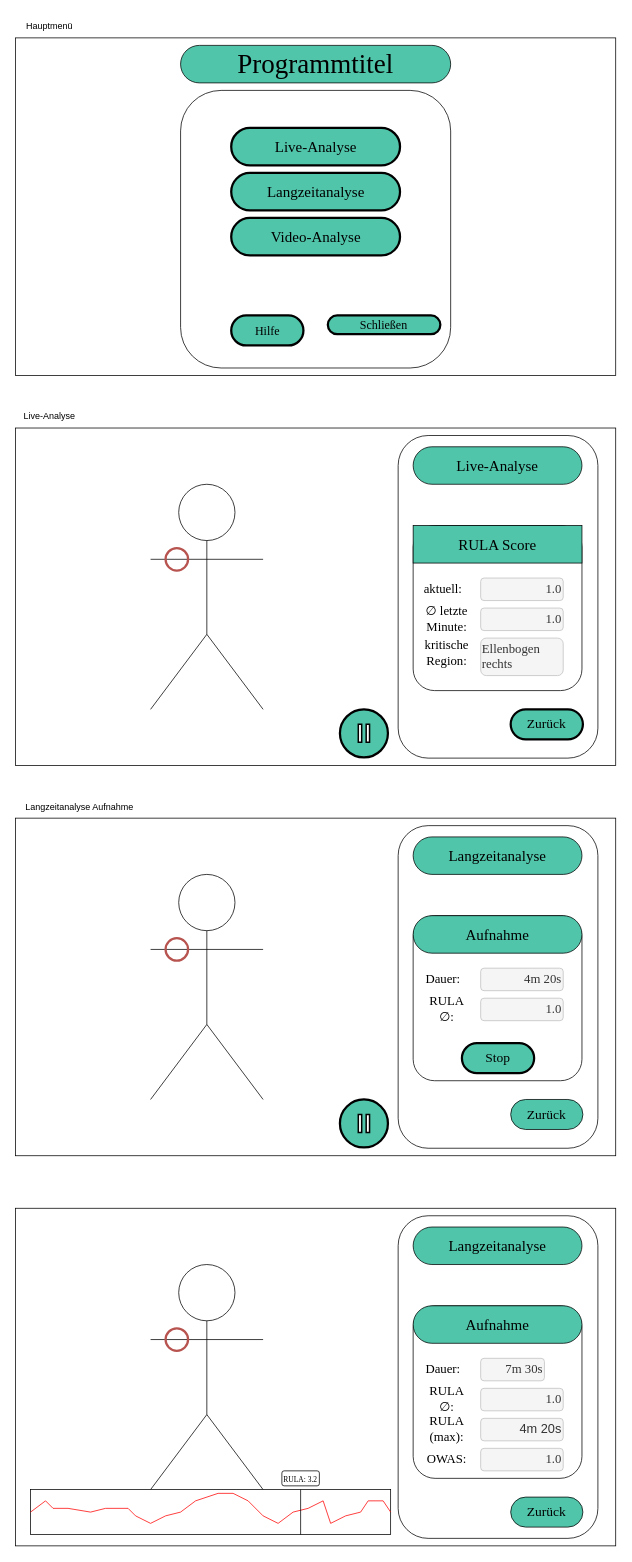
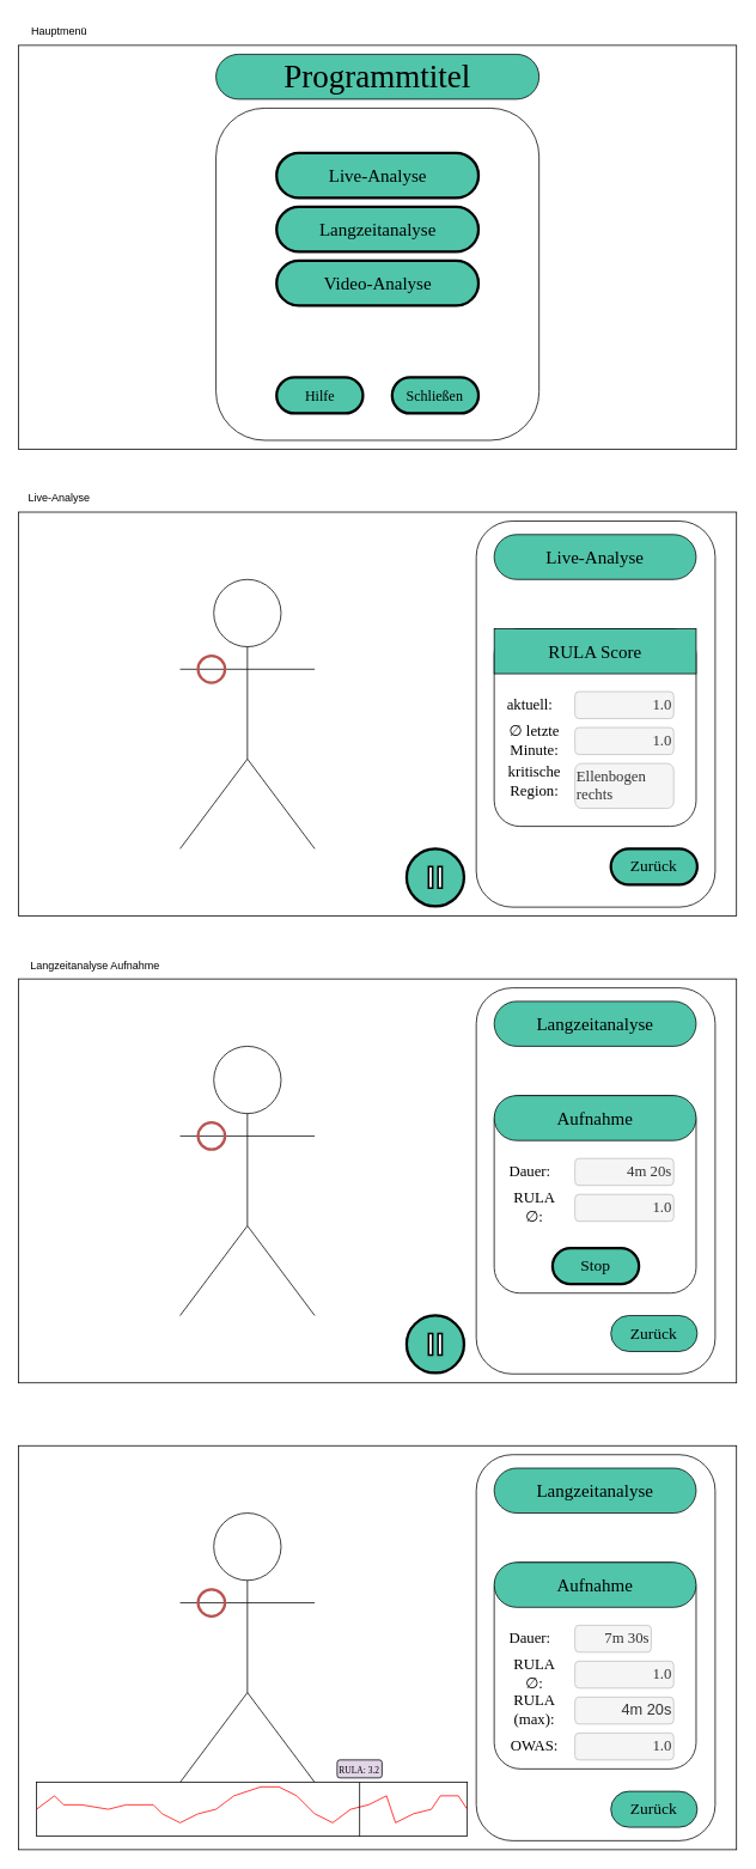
  <mxCell id="0" />
  <mxCell id="1" parent="0" />
  <mxCell id="2" value="" style="rounded=0;whiteSpace=wrap;html=1;fillColor=#FFFFFF;" parent="1" vertex="1"><mxGeometry x="20" y="50" width="800" height="450" as="geometry" /></mxCell>
  <mxCell id="3" value="" style="rounded=1;whiteSpace=wrap;html=1;strokeWidth=1;" parent="1" vertex="1"><mxGeometry x="240" y="120" width="360" height="370" as="geometry" /></mxCell>
  <mxCell id="4" value="&lt;font face=&quot;Tahoma&quot; style=&quot;font-size: 36px;&quot;&gt;Programmtitel&lt;/font&gt;" style="text;html=1;align=center;verticalAlign=middle;whiteSpace=wrap;rounded=1;fillColor=#50C5AA;arcSize=50;strokeColor=default;strokeWidth=1;" parent="1" vertex="1"><mxGeometry x="240" y="60" width="360" height="50" as="geometry" /></mxCell>
  <mxCell id="5" value="&lt;font style=&quot;font-size: 20px;&quot; face=&quot;Tahoma&quot;&gt;Live-Analyse&lt;/font&gt;" style="rounded=1;whiteSpace=wrap;html=1;arcSize=50;gradientColor=none;fillColor=#50C5AA;gradientDirection=north;fillStyle=auto;strokeWidth=3;" parent="1" vertex="1"><mxGeometry x="307.5" y="170" width="225" height="50" as="geometry" /></mxCell>
  <mxCell id="6" value="&lt;font style=&quot;font-size: 20px;&quot; face=&quot;Tahoma&quot;&gt;Langzeitanalyse&lt;/font&gt;" style="rounded=1;whiteSpace=wrap;html=1;arcSize=50;gradientColor=none;fillColor=#50C5AA;gradientDirection=north;fillStyle=auto;strokeWidth=3;" parent="1" vertex="1"><mxGeometry x="307.5" y="230" width="225" height="50" as="geometry" /></mxCell>
  <mxCell id="7" value="&lt;font style=&quot;font-size: 20px;&quot; face=&quot;Tahoma&quot;&gt;Video-Analyse&lt;/font&gt;" style="rounded=1;whiteSpace=wrap;html=1;arcSize=50;gradientColor=none;fillColor=#50C5AA;gradientDirection=north;fillStyle=auto;strokeWidth=3;" parent="1" vertex="1"><mxGeometry x="307.5" y="290" width="225" height="50" as="geometry" /></mxCell>
  <mxCell id="8" value="&lt;font style=&quot;font-size: 16px;&quot; face=&quot;Tahoma&quot;&gt;Hilfe&lt;/font&gt;" style="rounded=1;whiteSpace=wrap;html=1;arcSize=50;gradientColor=none;fillColor=#50C5AA;gradientDirection=north;fillStyle=auto;strokeWidth=3;" parent="1" vertex="1"><mxGeometry x="307.5" y="420" width="96.25" height="40" as="geometry" /></mxCell>
- <mxCell id="9" value="&lt;font style=&quot;font-size: 16px;&quot; face=&quot;Tahoma&quot;&gt;Schließen&lt;/font&gt;" style="rounded=1;whiteSpace=wrap;html=1;arcSize=50;gradientColor=none;fillColor=#50C5AA;gradientDirection=north;fillStyle=auto;strokeWidth=3;" parent="1" vertex="1"><mxGeometry x="436.25" y="420" width="150" height="25" as="geometry" /></mxCell>
+ <mxCell id="9" value="&lt;font style=&quot;font-size: 16px;&quot; face=&quot;Tahoma&quot;&gt;Schließen&lt;/font&gt;" style="rounded=1;whiteSpace=wrap;html=1;arcSize=50;gradientColor=none;fillColor=#50C5AA;gradientDirection=north;fillStyle=auto;strokeWidth=3;" parent="1" vertex="1"><mxGeometry x="436.25" y="420" width="96.25" height="40" as="geometry" /></mxCell>
  <mxCell id="10" value="Hauptmenü" style="text;html=1;align=center;verticalAlign=middle;resizable=0;points=[];autosize=1;strokeColor=none;fillColor=none;" parent="1" vertex="1"><mxGeometry x="20" y="20" width="90" height="30" as="geometry" /></mxCell>
  <mxCell id="11" value="" style="rounded=0;whiteSpace=wrap;html=1;" parent="1" vertex="1"><mxGeometry x="20" y="570" width="800" height="450" as="geometry" /></mxCell>
  <mxCell id="12" value="Live-Analyse" style="text;html=1;align=center;verticalAlign=middle;resizable=0;points=[];autosize=1;strokeColor=none;fillColor=none;" parent="1" vertex="1"><mxGeometry x="20" y="540" width="90" height="30" as="geometry" /></mxCell>
  <mxCell id="13" value="" style="shape=umlActor;verticalLabelPosition=bottom;verticalAlign=top;html=1;outlineConnect=0;" parent="1" vertex="1"><mxGeometry x="200" y="645" width="150" height="300" as="geometry" /></mxCell>
  <mxCell id="14" value="" style="rounded=1;whiteSpace=wrap;html=1;strokeWidth=1;" parent="1" vertex="1"><mxGeometry x="530" y="580" width="266.25" height="430" as="geometry" /></mxCell>
  <mxCell id="15" value="&lt;font style=&quot;font-size: 20px;&quot; face=&quot;Tahoma&quot;&gt;Live-Analyse&lt;/font&gt;" style="rounded=1;whiteSpace=wrap;html=1;arcSize=50;gradientColor=none;fillColor=#50C5AA;gradientDirection=north;fillStyle=auto;strokeWidth=1;" parent="1" vertex="1"><mxGeometry x="550" y="595" width="225" height="50" as="geometry" /></mxCell>
  <mxCell id="16" value="" style="rounded=1;whiteSpace=wrap;html=1;arcSize=13;gradientColor=none;fillColor=none;gradientDirection=north;fillStyle=auto;strokeWidth=1;" parent="1" vertex="1"><mxGeometry x="550" y="700" width="225" height="220" as="geometry" /></mxCell>
  <mxCell id="17" value="&lt;font style=&quot;font-size: 20px;&quot; face=&quot;Tahoma&quot;&gt;RULA Score&lt;br&gt;&lt;/font&gt;" style="whiteSpace=wrap;html=1;arcSize=50;gradientColor=none;fillColor=#50C5AA;gradientDirection=north;fillStyle=auto;strokeWidth=1;rounded=0;" parent="1" vertex="1"><mxGeometry x="550" y="700" width="225" height="50" as="geometry" /></mxCell>
  <mxCell id="18" value="&lt;font face=&quot;Tahoma&quot; style=&quot;font-size: 17px;&quot;&gt;aktuell:&lt;/font&gt;" style="text;html=1;strokeColor=none;fillColor=none;align=center;verticalAlign=middle;whiteSpace=wrap;rounded=0;" parent="1" vertex="1"><mxGeometry x="560" y="770" width="60" height="30" as="geometry" /></mxCell>
  <mxCell id="19" value="&lt;div&gt;&lt;font face=&quot;Tahoma&quot; style=&quot;font-size: 17px;&quot;&gt;∅&lt;font style=&quot;font-size: 17px;&quot;&gt; le&lt;/font&gt;&lt;font style=&quot;font-size: 17px;&quot;&gt;tzte&lt;/font&gt;&lt;/font&gt;&lt;/div&gt;&lt;div&gt;&lt;font face=&quot;Tahoma&quot; style=&quot;font-size: 17px;&quot;&gt;&lt;font style=&quot;font-size: 17px;&quot;&gt;Minute:&lt;/font&gt;&lt;/font&gt;&lt;/div&gt;" style="text;html=1;strokeColor=none;fillColor=none;align=center;verticalAlign=middle;whiteSpace=wrap;rounded=0;" parent="1" vertex="1"><mxGeometry x="560" y="805" width="70" height="40" as="geometry" /></mxCell>
  <mxCell id="20" value="&lt;div align=&quot;right&quot;&gt;&lt;font face=&quot;Tahoma&quot; style=&quot;font-size: 17px;&quot;&gt;1.0&lt;/font&gt;&lt;/div&gt;" style="text;html=1;strokeColor=#BFBFBF;fillColor=#f5f5f5;align=right;verticalAlign=middle;whiteSpace=wrap;rounded=1;fontColor=#333333;" parent="1" vertex="1"><mxGeometry x="640" y="770" width="110" height="30" as="geometry" /></mxCell>
  <mxCell id="21" value="&lt;div align=&quot;right&quot;&gt;&lt;font face=&quot;Tahoma&quot; style=&quot;font-size: 17px;&quot;&gt;1.0&lt;/font&gt;&lt;/div&gt;" style="text;html=1;strokeColor=#BFBFBF;fillColor=#f5f5f5;align=right;verticalAlign=middle;whiteSpace=wrap;rounded=1;fontColor=#333333;" parent="1" vertex="1"><mxGeometry x="640" y="810" width="110" height="30" as="geometry" /></mxCell>
  <mxCell id="22" value="" style="ellipse;whiteSpace=wrap;html=1;fillColor=none;strokeColor=#b85450;strokeWidth=3;" parent="1" vertex="1"><mxGeometry x="220" y="730" width="30" height="30" as="geometry" /></mxCell>
  <mxCell id="23" value="&lt;font face=&quot;Tahoma&quot; style=&quot;font-size: 17px;&quot;&gt;kritische Region&lt;font style=&quot;font-size: 17px;&quot;&gt;&lt;font style=&quot;font-size: 17px;&quot;&gt;:&lt;br&gt;&lt;/font&gt;&lt;/font&gt;&lt;/font&gt;" style="text;html=1;strokeColor=none;fillColor=none;align=center;verticalAlign=middle;whiteSpace=wrap;rounded=0;" parent="1" vertex="1"><mxGeometry x="560" y="850" width="70" height="40" as="geometry" /></mxCell>
  <mxCell id="24" value="&lt;div align=&quot;left&quot;&gt;&lt;font face=&quot;Tahoma&quot; style=&quot;font-size: 17px;&quot;&gt;Ellenbogen rechts&lt;br&gt;&lt;/font&gt;&lt;/div&gt;" style="text;html=1;strokeColor=#BFBFBF;fillColor=#f5f5f5;align=left;verticalAlign=middle;whiteSpace=wrap;rounded=1;fontColor=#333333;" parent="1" vertex="1"><mxGeometry x="640" y="850" width="110" height="50" as="geometry" /></mxCell>
  <mxCell id="25" value="&lt;font style=&quot;font-size: 18px;&quot; face=&quot;Tahoma&quot;&gt;Zurück&lt;/font&gt;" style="rounded=1;whiteSpace=wrap;html=1;arcSize=50;gradientColor=none;fillColor=#50C5AA;gradientDirection=north;fillStyle=auto;strokeWidth=3;" parent="1" vertex="1"><mxGeometry x="680" y="945" width="96.25" height="40" as="geometry" /></mxCell>
  <mxCell id="26" value="" style="ellipse;whiteSpace=wrap;html=1;aspect=fixed;fillColor=#50C5AA;strokeWidth=3;" parent="1" vertex="1"><mxGeometry x="452.38" y="945" width="64" height="64" as="geometry" /></mxCell>
  <mxCell id="27" value="" style="html=1;verticalLabelPosition=bottom;align=center;labelBackgroundColor=#ffffff;verticalAlign=top;strokeWidth=2;strokeColor=#000000;shadow=0;dashed=0;shape=mxgraph.ios7.icons.pause;pointerEvents=1" parent="1" vertex="1"><mxGeometry x="476.88" y="965" width="15" height="24" as="geometry" /></mxCell>
  <mxCell id="28" value="" style="rounded=0;whiteSpace=wrap;html=1;" vertex="1" parent="1"><mxGeometry x="20" y="1090" width="800" height="450" as="geometry" /></mxCell>
  <mxCell id="29" value="&lt;div&gt;Langzeitanalyse Aufnahme&lt;/div&gt;" style="text;html=1;align=center;verticalAlign=middle;resizable=0;points=[];autosize=1;strokeColor=none;fillColor=none;" vertex="1" parent="1"><mxGeometry x="20" y="1060" width="170" height="30" as="geometry" /></mxCell>
  <mxCell id="30" value="" style="shape=umlActor;verticalLabelPosition=bottom;verticalAlign=top;html=1;outlineConnect=0;" vertex="1" parent="1"><mxGeometry x="200" y="1165" width="150" height="300" as="geometry" /></mxCell>
  <mxCell id="31" value="" style="rounded=1;whiteSpace=wrap;html=1;strokeWidth=1;" vertex="1" parent="1"><mxGeometry x="530" y="1100" width="266.25" height="430" as="geometry" /></mxCell>
  <mxCell id="32" value="&lt;font style=&quot;font-size: 20px;&quot; face=&quot;Tahoma&quot;&gt;Langzeitanalyse&lt;/font&gt;" style="rounded=1;whiteSpace=wrap;html=1;arcSize=50;gradientColor=none;fillColor=#50C5AA;gradientDirection=north;fillStyle=auto;strokeWidth=1;" vertex="1" parent="1"><mxGeometry x="550" y="1115" width="225" height="50" as="geometry" /></mxCell>
  <mxCell id="33" value="" style="rounded=1;whiteSpace=wrap;html=1;arcSize=13;gradientColor=none;fillColor=none;gradientDirection=north;fillStyle=auto;strokeWidth=1;" vertex="1" parent="1"><mxGeometry x="550" y="1220" width="225" height="220" as="geometry" /></mxCell>
  <mxCell id="34" value="&lt;font style=&quot;font-size: 20px;&quot; face=&quot;Tahoma&quot;&gt;Aufnahme&lt;/font&gt;" style="rounded=1;whiteSpace=wrap;html=1;arcSize=50;gradientColor=none;fillColor=#50C5AA;gradientDirection=north;fillStyle=auto;strokeWidth=1;" vertex="1" parent="1"><mxGeometry x="550" y="1220" width="225" height="50" as="geometry" /></mxCell>
  <mxCell id="35" value="&lt;font style=&quot;font-size: 17px;&quot; face=&quot;Tahoma&quot;&gt;Dauer:&lt;/font&gt;" style="text;html=1;strokeColor=none;fillColor=none;align=center;verticalAlign=middle;whiteSpace=wrap;rounded=0;" vertex="1" parent="1"><mxGeometry x="560" y="1290" width="60" height="30" as="geometry" /></mxCell>
  <mxCell id="36" value="&lt;div&gt;&lt;font face=&quot;Tahoma&quot; style=&quot;font-size: 17px;&quot;&gt;RULA ∅&lt;font style=&quot;font-size: 17px;&quot;&gt;:&lt;/font&gt;&lt;/font&gt;&lt;/div&gt;" style="text;html=1;strokeColor=none;fillColor=none;align=center;verticalAlign=middle;whiteSpace=wrap;rounded=0;" vertex="1" parent="1"><mxGeometry x="560" y="1325" width="70" height="40" as="geometry" /></mxCell>
  <mxCell id="37" value="&lt;div align=&quot;right&quot;&gt;&lt;font face=&quot;Tahoma&quot; style=&quot;font-size: 17px;&quot;&gt;4m 20s&lt;br&gt;&lt;/font&gt;&lt;/div&gt;" style="text;html=1;strokeColor=#BFBFBF;fillColor=#f5f5f5;align=right;verticalAlign=middle;whiteSpace=wrap;rounded=1;fontColor=#333333;" vertex="1" parent="1"><mxGeometry x="640" y="1290" width="110" height="30" as="geometry" /></mxCell>
  <mxCell id="38" value="&lt;div align=&quot;right&quot;&gt;&lt;font face=&quot;Tahoma&quot; style=&quot;font-size: 17px;&quot;&gt;1.0&lt;/font&gt;&lt;/div&gt;" style="text;html=1;strokeColor=#BFBFBF;fillColor=#f5f5f5;align=right;verticalAlign=middle;whiteSpace=wrap;rounded=1;fontColor=#333333;" vertex="1" parent="1"><mxGeometry x="640" y="1330" width="110" height="30" as="geometry" /></mxCell>
  <mxCell id="39" value="" style="ellipse;whiteSpace=wrap;html=1;fillColor=none;strokeColor=#b85450;strokeWidth=3;" vertex="1" parent="1"><mxGeometry x="220" y="1250" width="30" height="30" as="geometry" /></mxCell>
  <mxCell id="40" value="&lt;font style=&quot;font-size: 18px;&quot; face=&quot;Tahoma&quot;&gt;Zurück&lt;/font&gt;" style="rounded=1;whiteSpace=wrap;html=1;arcSize=50;gradientColor=none;fillColor=#50C5AA;gradientDirection=north;fillStyle=auto;strokeWidth=1;" vertex="1" parent="1"><mxGeometry x="680" y="1465" width="96.25" height="40" as="geometry" /></mxCell>
  <mxCell id="41" value="" style="ellipse;whiteSpace=wrap;html=1;aspect=fixed;fillColor=#50C5AA;strokeWidth=3;" vertex="1" parent="1"><mxGeometry x="452.38" y="1465" width="64" height="64" as="geometry" /></mxCell>
  <mxCell id="42" value="" style="html=1;verticalLabelPosition=bottom;align=center;labelBackgroundColor=#ffffff;verticalAlign=top;strokeWidth=2;strokeColor=#000000;shadow=0;dashed=0;shape=mxgraph.ios7.icons.pause;pointerEvents=1" vertex="1" parent="1"><mxGeometry x="476.88" y="1485" width="15" height="24" as="geometry" /></mxCell>
  <mxCell id="43" value="&lt;font style=&quot;font-size: 18px;&quot; face=&quot;Tahoma&quot;&gt;Stop&lt;/font&gt;" style="rounded=1;whiteSpace=wrap;html=1;arcSize=50;gradientColor=none;fillColor=#50C5AA;gradientDirection=north;fillStyle=auto;strokeWidth=3;" vertex="1" parent="1"><mxGeometry x="615" y="1390" width="96.25" height="40" as="geometry" /></mxCell>
  <mxCell id="44" value="" style="rounded=0;whiteSpace=wrap;html=1;" vertex="1" parent="1"><mxGeometry x="20" y="1610" width="800" height="450" as="geometry" /></mxCell>
  <mxCell id="45" value="" style="shape=umlActor;verticalLabelPosition=bottom;verticalAlign=top;html=1;outlineConnect=0;" vertex="1" parent="1"><mxGeometry x="200" y="1685" width="150" height="300" as="geometry" /></mxCell>
  <mxCell id="46" value="" style="rounded=1;whiteSpace=wrap;html=1;strokeWidth=1;" vertex="1" parent="1"><mxGeometry x="530" y="1620" width="266.25" height="430" as="geometry" /></mxCell>
  <mxCell id="47" value="&lt;font style=&quot;font-size: 20px;&quot; face=&quot;Tahoma&quot;&gt;Langzeitanalyse&lt;/font&gt;" style="rounded=1;whiteSpace=wrap;html=1;arcSize=50;gradientColor=none;fillColor=#50C5AA;gradientDirection=north;fillStyle=auto;strokeWidth=1;" vertex="1" parent="1"><mxGeometry x="550" y="1635" width="225" height="50" as="geometry" /></mxCell>
  <mxCell id="48" value="" style="rounded=1;whiteSpace=wrap;html=1;arcSize=13;gradientColor=none;fillColor=none;gradientDirection=north;fillStyle=auto;strokeWidth=1;" vertex="1" parent="1"><mxGeometry x="550" y="1740" width="225" height="230" as="geometry" /></mxCell>
  <mxCell id="49" value="&lt;font style=&quot;font-size: 20px;&quot; face=&quot;Tahoma&quot;&gt;Aufnahme&lt;/font&gt;" style="rounded=1;whiteSpace=wrap;html=1;arcSize=50;gradientColor=none;fillColor=#50C5AA;gradientDirection=north;fillStyle=auto;strokeWidth=1;" vertex="1" parent="1"><mxGeometry x="550" y="1740" width="225" height="50" as="geometry" /></mxCell>
  <mxCell id="50" value="&lt;font style=&quot;font-size: 17px;&quot; face=&quot;Tahoma&quot;&gt;Dauer:&lt;/font&gt;" style="text;html=1;strokeColor=none;fillColor=none;align=center;verticalAlign=middle;whiteSpace=wrap;rounded=0;" vertex="1" parent="1"><mxGeometry x="560" y="1810" width="60" height="30" as="geometry" /></mxCell>
  <mxCell id="51" value="&lt;div&gt;&lt;font face=&quot;Tahoma&quot; style=&quot;font-size: 17px;&quot;&gt;RULA ∅&lt;font style=&quot;font-size: 17px;&quot;&gt;:&lt;/font&gt;&lt;/font&gt;&lt;/div&gt;" style="text;html=1;strokeColor=none;fillColor=none;align=center;verticalAlign=middle;whiteSpace=wrap;rounded=0;" vertex="1" parent="1"><mxGeometry x="560" y="1845" width="70" height="40" as="geometry" /></mxCell>
  <mxCell id="52" value="&lt;div align=&quot;right&quot;&gt;&lt;font face=&quot;Tahoma&quot; style=&quot;font-size: 17px;&quot;&gt;7m 30s&lt;br&gt;&lt;/font&gt;&lt;/div&gt;" style="text;html=1;strokeColor=#BFBFBF;fillColor=#f5f5f5;align=right;verticalAlign=middle;whiteSpace=wrap;rounded=1;fontColor=#333333;" vertex="1" parent="1"><mxGeometry x="640" y="1810" width="85" height="30" as="geometry" /></mxCell>
  <mxCell id="53" value="&lt;div align=&quot;right&quot;&gt;&lt;font face=&quot;Tahoma&quot; style=&quot;font-size: 17px;&quot;&gt;1.0&lt;/font&gt;&lt;/div&gt;" style="text;html=1;strokeColor=#BFBFBF;fillColor=#f5f5f5;align=right;verticalAlign=middle;whiteSpace=wrap;rounded=1;fontColor=#333333;" vertex="1" parent="1"><mxGeometry x="640" y="1850" width="110" height="30" as="geometry" /></mxCell>
  <mxCell id="54" value="" style="ellipse;whiteSpace=wrap;html=1;fillColor=none;strokeColor=#b85450;strokeWidth=3;" vertex="1" parent="1"><mxGeometry x="220" y="1770" width="30" height="30" as="geometry" /></mxCell>
  <mxCell id="55" value="&lt;font style=&quot;font-size: 18px;&quot; face=&quot;Tahoma&quot;&gt;Zurück&lt;/font&gt;" style="rounded=1;whiteSpace=wrap;html=1;arcSize=50;gradientColor=none;fillColor=#50C5AA;gradientDirection=north;fillStyle=auto;strokeWidth=1;" vertex="1" parent="1"><mxGeometry x="680" y="1995" width="96.25" height="40" as="geometry" /></mxCell>
  <mxCell id="56" value="&lt;div&gt;&lt;font face=&quot;Tahoma&quot; style=&quot;font-size: 17px;&quot;&gt;RULA (max)&lt;font style=&quot;font-size: 17px;&quot;&gt;:&lt;/font&gt;&lt;/font&gt;&lt;/div&gt;" style="text;html=1;strokeColor=none;fillColor=none;align=center;verticalAlign=middle;whiteSpace=wrap;rounded=0;" vertex="1" parent="1"><mxGeometry x="560" y="1885" width="70" height="40" as="geometry" /></mxCell>
  <mxCell id="57" value="&lt;font style=&quot;font-size: 17px;&quot;&gt;4m 20s&lt;/font&gt;" style="text;html=1;strokeColor=#BFBFBF;fillColor=#f5f5f5;align=right;verticalAlign=middle;whiteSpace=wrap;rounded=1;fontColor=#333333;" vertex="1" parent="1"><mxGeometry x="640" y="1890" width="110" height="30" as="geometry" /></mxCell>
  <mxCell id="58" value="&lt;div&gt;&lt;font face=&quot;Tahoma&quot; style=&quot;font-size: 17px;&quot;&gt;OWAS&lt;font style=&quot;font-size: 17px;&quot;&gt;:&lt;/font&gt;&lt;/font&gt;&lt;/div&gt;" style="text;html=1;strokeColor=none;fillColor=none;align=center;verticalAlign=middle;whiteSpace=wrap;rounded=0;" vertex="1" parent="1"><mxGeometry x="560" y="1925" width="70" height="40" as="geometry" /></mxCell>
  <mxCell id="59" value="&lt;div align=&quot;right&quot;&gt;&lt;font face=&quot;Tahoma&quot; style=&quot;font-size: 17px;&quot;&gt;1.0&lt;/font&gt;&lt;/div&gt;" style="text;html=1;strokeColor=#BFBFBF;fillColor=#f5f5f5;align=right;verticalAlign=middle;whiteSpace=wrap;rounded=1;fontColor=#333333;" vertex="1" parent="1"><mxGeometry x="640" y="1930" width="110" height="30" as="geometry" /></mxCell>
  <mxCell id="60" value="" style="rounded=0;whiteSpace=wrap;html=1;strokeColor=#000000;strokeWidth=1;fontFamily=Tahoma;fontSize=17;" vertex="1" parent="1"><mxGeometry x="40" y="1985" width="480" height="60" as="geometry" /></mxCell>
  <mxCell id="61" value="" style="endArrow=none;html=1;rounded=0;fontFamily=Tahoma;fontSize=17;exitX=0;exitY=0.5;exitDx=0;exitDy=0;strokeColor=#FF0000;" edge="1" parent="1" source="60"><mxGeometry width="50" height="50" relative="1" as="geometry"><mxPoint x="40" y="2029" as="sourcePoint" /><mxPoint x="60" y="2000" as="targetPoint" /></mxGeometry></mxCell>
  <mxCell id="62" value="" style="endArrow=none;html=1;rounded=0;fontFamily=Tahoma;fontSize=17;strokeColor=#FF0000;" edge="1" parent="1"><mxGeometry width="50" height="50" relative="1" as="geometry"><mxPoint x="60" y="2000" as="sourcePoint" /><mxPoint x="70" y="2010" as="targetPoint" /></mxGeometry></mxCell>
  <mxCell id="63" value="" style="endArrow=none;html=1;rounded=0;fontFamily=Tahoma;fontSize=17;entryX=1;entryY=0.5;entryDx=0;entryDy=0;strokeColor=#FF0000;" edge="1" parent="1" target="60"><mxGeometry width="50" height="50" relative="1" as="geometry"><mxPoint x="70" y="2010" as="sourcePoint" /><mxPoint x="100" y="2000" as="targetPoint" /><Array as="points"><mxPoint x="90" y="2010" /><mxPoint x="120" y="2015" /><mxPoint x="140" y="2010" /><mxPoint x="170" y="2010" /><mxPoint x="180" y="2020" /><mxPoint x="200" y="2030" /><mxPoint x="220" y="2020" /><mxPoint x="240" y="2015" /><mxPoint x="260" y="2000" /><mxPoint x="290" y="1990" /><mxPoint x="310" y="1990" /><mxPoint x="330" y="2000" /><mxPoint x="350" y="2020" /><mxPoint x="370" y="2030" /><mxPoint x="390" y="2015" /><mxPoint x="410" y="2010" /><mxPoint x="430" y="2000" /><mxPoint x="440" y="2030" /><mxPoint x="460" y="2020" /><mxPoint x="480" y="2015" /><mxPoint x="490" y="2000" /><mxPoint x="510" y="2000" /></Array></mxGeometry></mxCell>
  <mxCell id="64" value="" style="endArrow=none;html=1;rounded=0;strokeColor=#000000;fontFamily=Tahoma;fontSize=17;entryX=0.75;entryY=0;entryDx=0;entryDy=0;exitX=0.75;exitY=1;exitDx=0;exitDy=0;" edge="1" parent="1" source="60" target="60"><mxGeometry width="50" height="50" relative="1" as="geometry"><mxPoint x="210" y="2070" as="sourcePoint" /><mxPoint x="260" y="2020" as="targetPoint" /></mxGeometry></mxCell>
- <mxCell id="65" value="&lt;font style=&quot;font-size: 10px;&quot;&gt;RULA: 3.2&lt;br&gt;&lt;/font&gt;" style="rounded=1;whiteSpace=wrap;html=1;strokeColor=#000000;strokeWidth=1;fontFamily=Tahoma;fontSize=17;" vertex="1" parent="1"><mxGeometry x="375" y="1960" width="50" height="20" as="geometry" /></mxCell>
+ <mxCell id="65" value="&lt;font style=&quot;font-size: 10px;&quot;&gt;RULA: 3.2&lt;br&gt;&lt;/font&gt;" style="rounded=1;whiteSpace=wrap;html=1;strokeColor=#000000;strokeWidth=1;fontFamily=Tahoma;fontSize=17;fillColor=#e1d5e7;" vertex="1" parent="1"><mxGeometry x="375" y="1960" width="50" height="20" as="geometry" /></mxCell>
